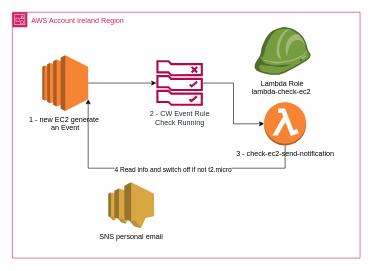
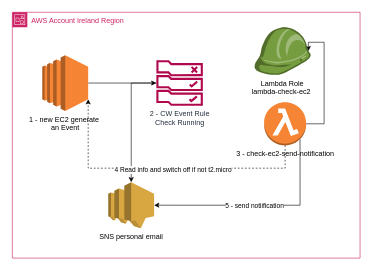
  <mxCell id="0" />
  <mxCell id="1" parent="0" />
  <mxCell id="2" value="AWS Account Ireland Region" style="points=[[0,0],[0.25,0],[0.5,0],[0.75,0],[1,0],[1,0.25],[1,0.5],[1,0.75],[1,1],[0.75,1],[0.5,1],[0.25,1],[0,1],[0,0.75],[0,0.5],[0,0.25]];outlineConnect=0;gradientColor=none;html=1;whiteSpace=wrap;fontSize=12;fontStyle=0;container=1;pointerEvents=0;collapsible=0;recursiveResize=0;shape=mxgraph.aws4.group;grIcon=mxgraph.aws4.group_account;strokeColor=#CD2264;fillColor=none;verticalAlign=top;align=left;spacingLeft=30;fontColor=#CD2264;dashed=0;" vertex="1" parent="1"><mxGeometry x="20" y="20" width="580" height="410" as="geometry" /></mxCell>
- <mxCell id="3" style="edgeStyle=orthogonalEdgeStyle;rounded=0;orthogonalLoop=1;jettySize=auto;html=1;" edge="1" parent="2" source="4" target="10"><mxGeometry relative="1" as="geometry" /></mxCell>
+ <mxCell id="3" style="edgeStyle=orthogonalEdgeStyle;rounded=0;orthogonalLoop=1;jettySize=auto;html=1;" edge="1" parent="2" source="4" target="14"><mxGeometry relative="1" as="geometry" /></mxCell>
  <mxCell id="4" value="2 - CW Event Rule&lt;br&gt;Check Running" style="sketch=0;outlineConnect=0;fontColor=#232F3E;gradientColor=none;fillColor=#B0084D;strokeColor=none;dashed=0;verticalLabelPosition=bottom;verticalAlign=top;align=center;html=1;fontSize=12;fontStyle=0;aspect=fixed;pointerEvents=1;shape=mxgraph.aws4.rule_2;" vertex="1" parent="2"><mxGeometry x="240" y="80" width="78" height="76" as="geometry" /></mxCell>
- <mxCell id="6" style="edgeStyle=orthogonalEdgeStyle;rounded=0;orthogonalLoop=1;jettySize=auto;html=1;entryX=1;entryY=0.79;entryDx=0;entryDy=0;entryPerimeter=0;" edge="1" parent="2" source="10" target="13"><mxGeometry relative="1" as="geometry"><Array as="points"><mxPoint x="455" y="260" /><mxPoint x="127" y="260" /></Array></mxGeometry></mxCell>
+ <mxCell id="5" style="edgeStyle=orthogonalEdgeStyle;rounded=0;orthogonalLoop=1;jettySize=auto;html=1;entryX=0.96;entryY=0.5;entryDx=0;entryDy=0;entryPerimeter=0;" edge="1" parent="2" source="10" target="11"><mxGeometry relative="1" as="geometry"><Array as="points"><mxPoint x="520" y="186" /><mxPoint x="520" y="50" /></Array></mxGeometry></mxCell>
+ <mxCell id="6" style="edgeStyle=orthogonalEdgeStyle;rounded=0;orthogonalLoop=1;jettySize=auto;html=1;entryX=1;entryY=0.79;entryDx=0;entryDy=0;entryPerimeter=0;dashed=1;" edge="1" parent="2" source="10" target="13"><mxGeometry relative="1" as="geometry"><Array as="points"><mxPoint x="455" y="260" /><mxPoint x="127" y="260" /></Array></mxGeometry></mxCell>
  <mxCell id="7" value="4 Read info and switch off if not t2.micro" style="edgeLabel;html=1;align=center;verticalAlign=middle;resizable=0;points=[];" vertex="1" connectable="0" parent="6"><mxGeometry x="-0.061" y="2" relative="1" as="geometry"><mxPoint as="offset" /></mxGeometry></mxCell>
+ <mxCell id="8" style="edgeStyle=orthogonalEdgeStyle;rounded=0;orthogonalLoop=1;jettySize=auto;html=1;exitX=0.855;exitY=0.855;exitDx=0;exitDy=0;exitPerimeter=0;entryX=1;entryY=0.5;entryDx=0;entryDy=0;entryPerimeter=0;" edge="1" parent="2" source="10" target="14"><mxGeometry relative="1" as="geometry"><Array as="points"><mxPoint x="480" y="322" /></Array></mxGeometry></mxCell>
+ <mxCell id="9" value="5 - send notiification" style="edgeLabel;html=1;align=center;verticalAlign=middle;resizable=0;points=[];" vertex="1" connectable="0" parent="8"><mxGeometry x="0.06" y="1" relative="1" as="geometry"><mxPoint as="offset" /></mxGeometry></mxCell>
  <mxCell id="10" value="3 - check-ec2-send-notification" style="outlineConnect=0;dashed=0;verticalLabelPosition=bottom;verticalAlign=top;align=center;html=1;shape=mxgraph.aws3.lambda_function;fillColor=#F58534;gradientColor=none;" vertex="1" parent="2"><mxGeometry x="420" y="150" width="70" height="72" as="geometry" /></mxCell>
  <mxCell id="11" value="Lambda Role&lt;br&gt;lambda-check-ec2&amp;nbsp;" style="outlineConnect=0;dashed=0;verticalLabelPosition=bottom;verticalAlign=top;align=center;html=1;shape=mxgraph.aws3.role;fillColor=#759C3E;gradientColor=none;" vertex="1" parent="2"><mxGeometry x="403" y="25" width="94.5" height="79.5" as="geometry" /></mxCell>
  <mxCell id="12" style="edgeStyle=orthogonalEdgeStyle;rounded=0;orthogonalLoop=1;jettySize=auto;html=1;" edge="1" parent="2" source="13" target="4"><mxGeometry relative="1" as="geometry" /></mxCell>
  <mxCell id="13" value="1 - new EC2 generate&amp;nbsp;&lt;br&gt;an Event" style="outlineConnect=0;dashed=0;verticalLabelPosition=bottom;verticalAlign=top;align=center;html=1;shape=mxgraph.aws3.ec2;fillColor=#F58534;gradientColor=none;" vertex="1" parent="2"><mxGeometry x="50" y="71.5" width="76.5" height="93" as="geometry" /></mxCell>
  <mxCell id="14" value="SNS personal email" style="outlineConnect=0;dashed=0;verticalLabelPosition=bottom;verticalAlign=top;align=center;html=1;shape=mxgraph.aws3.sns;fillColor=#D9A741;gradientColor=none;" vertex="1" parent="2"><mxGeometry x="160" y="283.5" width="76.5" height="76.5" as="geometry" /></mxCell>
